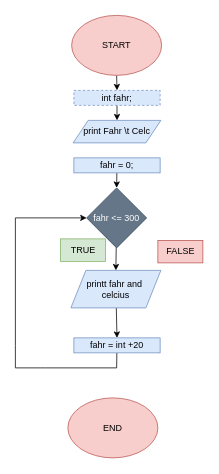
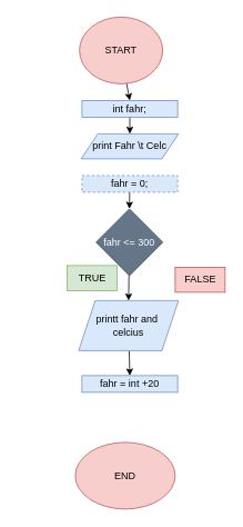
  <mxCell id="0" />
  <mxCell id="1" parent="0" />
  <mxCell id="2" style="edgeStyle=none;html=1;entryX=0.5;entryY=0;entryDx=0;entryDy=0;rounded=0;" parent="1" source="3" target="5" edge="1"><mxGeometry relative="1" as="geometry" /></mxCell>
- <mxCell id="3" value="START" style="ellipse;whiteSpace=wrap;html=1;fillColor=#f8cecc;strokeColor=#b85450;rounded=0;" parent="1" vertex="1"><mxGeometry x="95" y="20" width="120" height="80" as="geometry" /></mxCell>
+ <mxCell id="3" value="START" style="ellipse;whiteSpace=wrap;html=1;fillColor=#f8cecc;strokeColor=#b85450;rounded=0;" parent="1" vertex="1"><mxGeometry x="95" y="20" width="100" height="80" as="geometry" /></mxCell>
  <mxCell id="4" style="edgeStyle=none;html=1;entryX=0.5;entryY=0;entryDx=0;entryDy=0;rounded=0;" parent="1" source="5" target="6" edge="1"><mxGeometry relative="1" as="geometry" /></mxCell>
- <mxCell id="5" value="int fahr;" style="rounded=0;whiteSpace=wrap;html=1;fillColor=#dae8fc;strokeColor=#6c8ebf;dashed=1;" parent="1" vertex="1"><mxGeometry x="98" y="120" width="115" height="20" as="geometry" /></mxCell>
+ <mxCell id="5" value="int fahr;" style="rounded=0;whiteSpace=wrap;html=1;fillColor=#dae8fc;strokeColor=#6c8ebf;" parent="1" vertex="1"><mxGeometry x="98" y="120" width="115" height="20" as="geometry" /></mxCell>
  <mxCell id="6" value="print Fahr \t Celc" style="shape=parallelogram;perimeter=parallelogramPerimeter;whiteSpace=wrap;html=1;fixedSize=1;fillColor=#dae8fc;strokeColor=#6c8ebf;rounded=0;" parent="1" vertex="1"><mxGeometry x="97" y="160" width="117" height="30" as="geometry" /></mxCell>
  <mxCell id="7" style="edgeStyle=none;html=1;entryX=0.5;entryY=0;entryDx=0;entryDy=0;rounded=0;" parent="1" source="8" target="12" edge="1"><mxGeometry relative="1" as="geometry" /></mxCell>
  <mxCell id="8" value="fahr &amp;lt;= 300" style="rhombus;whiteSpace=wrap;html=1;fillColor=#647687;strokeColor=#314354;rounded=0;fontColor=#ffffff;" parent="1" vertex="1"><mxGeometry x="115" y="250" width="80" height="80" as="geometry" /></mxCell>
  <mxCell id="9" style="edgeStyle=none;html=1;entryX=0.5;entryY=0;entryDx=0;entryDy=0;rounded=0;" parent="1" source="10" target="8" edge="1"><mxGeometry relative="1" as="geometry" /></mxCell>
- <mxCell id="10" value="fahr = 0;" style="rounded=0;whiteSpace=wrap;html=1;fillColor=#dae8fc;strokeColor=#6c8ebf;" parent="1" vertex="1"><mxGeometry x="98" y="210" width="115" height="20" as="geometry" /></mxCell>
+ <mxCell id="10" value="fahr = 0;" style="rounded=0;whiteSpace=wrap;html=1;fillColor=#dae8fc;strokeColor=#6c8ebf;dashed=1;" parent="1" vertex="1"><mxGeometry x="98" y="210" width="115" height="20" as="geometry" /></mxCell>
  <mxCell id="11" style="edgeStyle=none;html=1;entryX=0.5;entryY=0;entryDx=0;entryDy=0;rounded=0;" parent="1" source="12" target="14" edge="1"><mxGeometry relative="1" as="geometry" /></mxCell>
- <mxCell id="12" value="printt fahr and&amp;nbsp;&lt;div&gt;celcius&lt;/div&gt;" style="shape=parallelogram;perimeter=parallelogramPerimeter;whiteSpace=wrap;html=1;fixedSize=1;fillColor=#dae8fc;strokeColor=#6c8ebf;rounded=0;" parent="1" vertex="1"><mxGeometry x="94" y="360" width="120" height="50" as="geometry" /></mxCell>
- <mxCell id="13" style="edgeStyle=none;html=1;entryX=0;entryY=0.5;entryDx=0;entryDy=0;rounded=0;curved=0;" parent="1" source="14" target="8" edge="1"><mxGeometry relative="1" as="geometry"><mxPoint x="-10" y="470" as="targetPoint" /><Array as="points"><mxPoint x="155" y="490" /><mxPoint x="60" y="490" /><mxPoint x="20" y="490" /><mxPoint x="20" y="460" /><mxPoint x="20" y="290" /></Array></mxGeometry></mxCell>
+ <mxCell id="12" value="printt fahr and&amp;nbsp;&lt;div&gt;celcius&lt;/div&gt;" style="shape=parallelogram;perimeter=parallelogramPerimeter;whiteSpace=wrap;html=1;fixedSize=1;fillColor=#dae8fc;strokeColor=#6c8ebf;rounded=0;" parent="1" vertex="1"><mxGeometry x="94" y="360" width="120" height="60" as="geometry" /></mxCell>
  <mxCell id="14" value="fahr = int +20" style="rounded=0;whiteSpace=wrap;html=1;fillColor=#dae8fc;strokeColor=#6c8ebf;" parent="1" vertex="1"><mxGeometry x="98" y="450" width="115" height="20" as="geometry" /></mxCell>
  <mxCell id="15" value="END" style="ellipse;whiteSpace=wrap;html=1;fillColor=#f8cecc;strokeColor=#b85450;" parent="1" vertex="1"><mxGeometry x="90" y="530" width="120" height="80" as="geometry" /></mxCell>
  <mxCell id="16" value="TRUE" style="text;html=1;align=center;verticalAlign=middle;resizable=0;points=[];autosize=1;strokeColor=#82b366;fillColor=#d5e8d4;" parent="1" vertex="1"><mxGeometry x="80" y="318" width="60" height="30" as="geometry" /></mxCell>
  <mxCell id="17" value="FALSE" style="text;html=1;align=center;verticalAlign=middle;resizable=0;points=[];autosize=1;strokeColor=#b85450;fillColor=#f8cecc;" parent="1" vertex="1"><mxGeometry x="210" y="320" width="60" height="30" as="geometry" /></mxCell>
